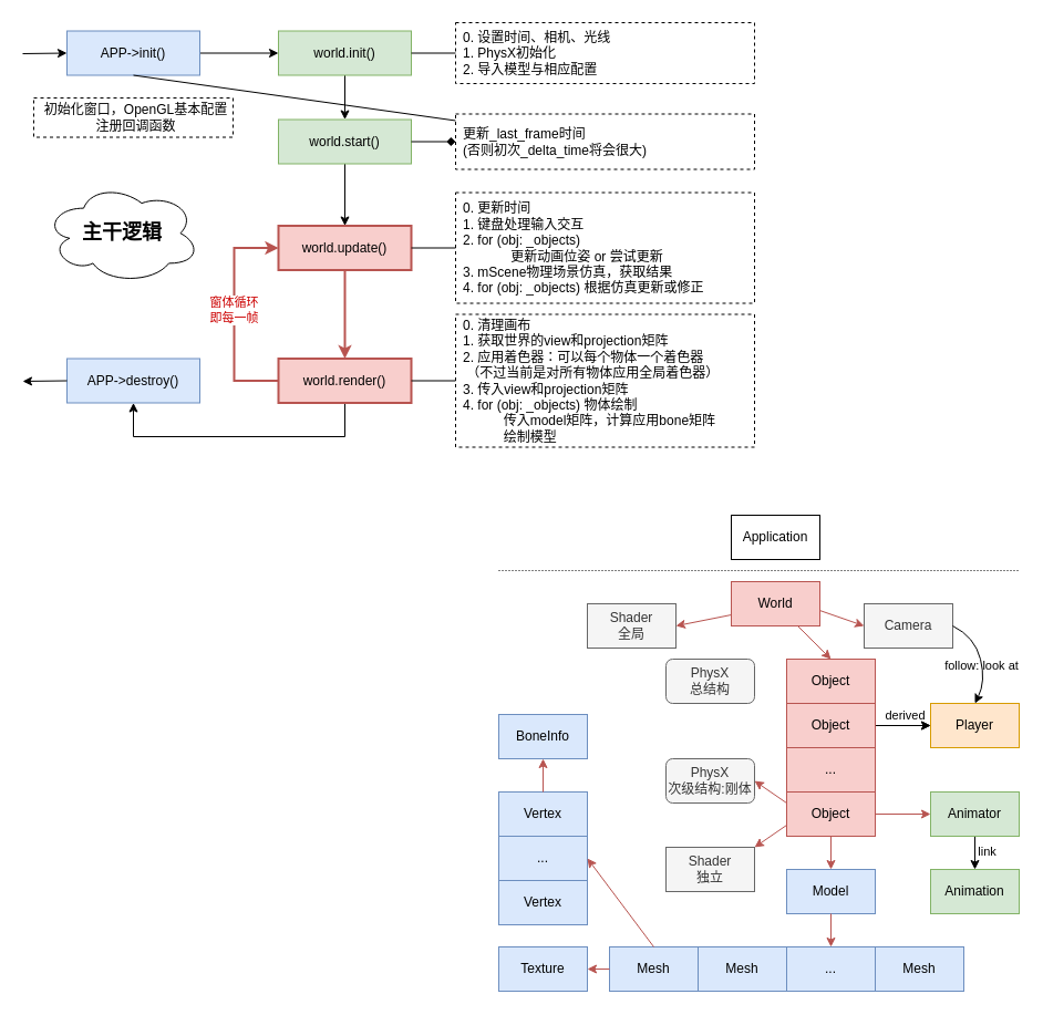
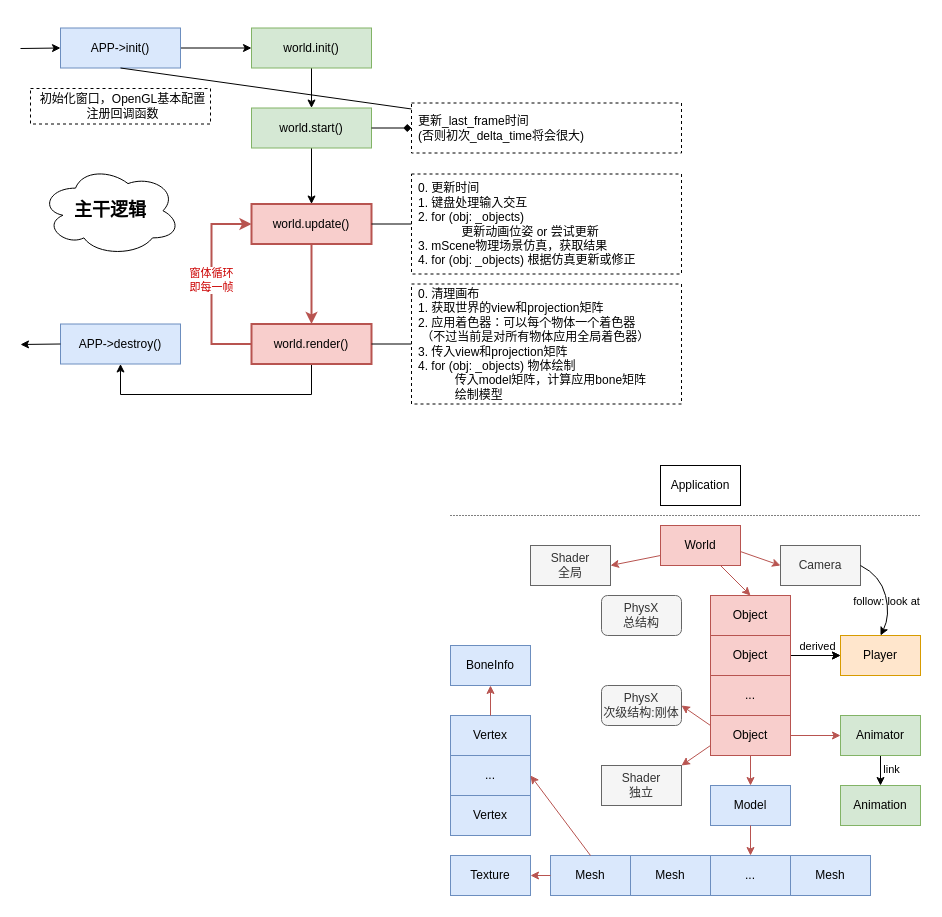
  <mxCell id="0" />
  <mxCell id="1" parent="0" />
  <mxCell id="2" style="edgeStyle=orthogonalEdgeStyle;rounded=0;orthogonalLoop=1;jettySize=auto;html=1;exitX=0.5;exitY=1;exitDx=0;exitDy=0;entryX=0.5;entryY=0;entryDx=0;entryDy=0;" edge="1" parent="1" source="3" target="5"><mxGeometry relative="1" as="geometry" /></mxCell>
  <mxCell id="3" value="world.init()" style="rounded=0;whiteSpace=wrap;html=1;fillColor=#d5e8d4;strokeColor=#82b366;" vertex="1" parent="1"><mxGeometry x="251" y="27.5" width="120" height="40" as="geometry" /></mxCell>
  <mxCell id="4" style="edgeStyle=orthogonalEdgeStyle;rounded=0;orthogonalLoop=1;jettySize=auto;html=1;exitX=0.5;exitY=1;exitDx=0;exitDy=0;entryX=0.5;entryY=0;entryDx=0;entryDy=0;" edge="1" parent="1" source="5" target="7"><mxGeometry relative="1" as="geometry" /></mxCell>
  <mxCell id="5" value="world.start()" style="rounded=0;whiteSpace=wrap;html=1;fillColor=#d5e8d4;strokeColor=#82b366;" vertex="1" parent="1"><mxGeometry x="251" y="107.5" width="120" height="40" as="geometry" /></mxCell>
  <mxCell id="6" style="edgeStyle=orthogonalEdgeStyle;rounded=0;orthogonalLoop=1;jettySize=auto;html=1;exitX=0.5;exitY=1;exitDx=0;exitDy=0;entryX=0.5;entryY=0;entryDx=0;entryDy=0;strokeWidth=2;fillColor=#f8cecc;strokeColor=#b85450;" edge="1" parent="1" source="7" target="16"><mxGeometry relative="1" as="geometry" /></mxCell>
  <mxCell id="7" value="world.update()" style="rounded=0;whiteSpace=wrap;html=1;strokeWidth=2;fillColor=#f8cecc;strokeColor=#b85450;" vertex="1" parent="1"><mxGeometry x="251" y="203.5" width="120" height="40" as="geometry" /></mxCell>
  <mxCell id="8" style="edgeStyle=orthogonalEdgeStyle;rounded=0;orthogonalLoop=1;jettySize=auto;html=1;exitX=1;exitY=0.5;exitDx=0;exitDy=0;entryX=0;entryY=0.5;entryDx=0;entryDy=0;" edge="1" parent="1" source="9" target="3"><mxGeometry relative="1" as="geometry" /></mxCell>
  <mxCell id="9" value="APP-&amp;gt;init()" style="rounded=0;whiteSpace=wrap;html=1;fillColor=#dae8fc;strokeColor=#6c8ebf;" vertex="1" parent="1"><mxGeometry x="60" y="27.5" width="120" height="40" as="geometry" /></mxCell>
  <mxCell id="10" value="APP-&amp;gt;destroy()" style="rounded=0;whiteSpace=wrap;html=1;fillColor=#dae8fc;strokeColor=#6c8ebf;" vertex="1" parent="1"><mxGeometry x="60" y="323.5" width="120" height="40" as="geometry" /></mxCell>
- <mxCell id="11" value="&lt;div&gt;0. 设置时间、相机、光线&lt;/div&gt;1. PhysX初始化&lt;div&gt;2. 导入模型与相应配置&lt;/div&gt;" style="rounded=0;whiteSpace=wrap;html=1;dashed=1;align=left;spacingLeft=5;" vertex="1" parent="1"><mxGeometry x="411" y="20" width="270" height="55" as="geometry" /></mxCell>
  <mxCell id="12" value="更新_last_frame时间&lt;br&gt;(否则初次_delta_time将会很大)" style="rounded=0;whiteSpace=wrap;html=1;dashed=1;align=left;spacingLeft=5;" vertex="1" parent="1"><mxGeometry x="411" y="102.5" width="270" height="50" as="geometry" /></mxCell>
  <mxCell id="13" style="edgeStyle=orthogonalEdgeStyle;rounded=0;orthogonalLoop=1;jettySize=auto;html=1;exitX=0;exitY=0.5;exitDx=0;exitDy=0;entryX=0;entryY=0.5;entryDx=0;entryDy=0;strokeWidth=2;fillColor=#f8cecc;strokeColor=#b85450;" edge="1" parent="1" source="16" target="7"><mxGeometry relative="1" as="geometry"><Array as="points"><mxPoint x="211" y="343.5" /><mxPoint x="211" y="223.5" /></Array></mxGeometry></mxCell>
  <mxCell id="14" value="窗体循环&lt;div&gt;即每一帧&lt;/div&gt;" style="edgeLabel;html=1;align=center;verticalAlign=middle;resizable=0;points=[];fontColor=#CC0000;" vertex="1" connectable="0" parent="13"><mxGeometry x="0.045" y="1" relative="1" as="geometry"><mxPoint y="1" as="offset" /></mxGeometry></mxCell>
  <mxCell id="15" style="edgeStyle=orthogonalEdgeStyle;rounded=0;orthogonalLoop=1;jettySize=auto;html=1;exitX=0.5;exitY=1;exitDx=0;exitDy=0;entryX=0.5;entryY=1;entryDx=0;entryDy=0;" edge="1" parent="1" source="16" target="10"><mxGeometry relative="1" as="geometry"><Array as="points"><mxPoint x="311" y="394" /><mxPoint x="120" y="394" /></Array></mxGeometry></mxCell>
  <mxCell id="16" value="world.render()" style="rounded=0;whiteSpace=wrap;html=1;strokeWidth=2;fillColor=#f8cecc;strokeColor=#b85450;" vertex="1" parent="1"><mxGeometry x="251" y="323.5" width="120" height="40" as="geometry" /></mxCell>
  <mxCell id="17" value="&lt;div&gt;0. 更新时间&lt;/div&gt;1. 键盘处理输入交互&lt;div&gt;2. for (obj: _objects)&amp;nbsp;&lt;/div&gt;&lt;div&gt;&amp;nbsp; &amp;nbsp; &amp;nbsp; &amp;nbsp; &amp;nbsp; &amp;nbsp; &amp;nbsp;更新动画位姿 or 尝试更新&lt;/div&gt;&lt;div&gt;3. mScene物理场景仿真，获取结果&lt;/div&gt;&lt;div&gt;4.&amp;nbsp;&lt;span style=&quot;background-color: transparent; color: light-dark(rgb(0, 0, 0), rgb(255, 255, 255));&quot;&gt;for (obj: _objects)&amp;nbsp;&lt;/span&gt;&lt;span style=&quot;background-color: transparent; color: light-dark(rgb(0, 0, 0), rgb(255, 255, 255));&quot;&gt;根据仿真更新或修正&lt;/span&gt;&lt;/div&gt;" style="rounded=0;whiteSpace=wrap;html=1;dashed=1;align=left;spacingLeft=5;" vertex="1" parent="1"><mxGeometry x="411" y="173.5" width="270" height="100" as="geometry" /></mxCell>
  <mxCell id="18" value="&lt;div&gt;0. 清理画布&lt;/div&gt;1. 获取世界的view和projection矩阵&lt;div&gt;2. 应用着色器：可以每个物体一个着色器&lt;/div&gt;&lt;div&gt;&amp;nbsp;（不过当前是对所有物体应用全局着色器）&lt;/div&gt;&lt;div&gt;3.&amp;nbsp;&lt;span style=&quot;background-color: transparent; color: light-dark(rgb(0, 0, 0), rgb(255, 255, 255));&quot;&gt;传入view和projection矩阵&lt;/span&gt;&lt;/div&gt;&lt;div&gt;&lt;span style=&quot;background-color: transparent; color: light-dark(rgb(0, 0, 0), rgb(255, 255, 255));&quot;&gt;4. for (obj: _objects) 物体绘制&lt;/span&gt;&lt;/div&gt;&lt;div&gt;&lt;span style=&quot;background-color: transparent; color: light-dark(rgb(0, 0, 0), rgb(255, 255, 255));&quot;&gt;&amp;nbsp; &amp;nbsp; &amp;nbsp; &amp;nbsp; &amp;nbsp; &amp;nbsp;传入model矩阵，计算应用bone矩阵&lt;/span&gt;&lt;/div&gt;&lt;div&gt;&lt;span style=&quot;background-color: transparent; color: light-dark(rgb(0, 0, 0), rgb(255, 255, 255));&quot;&gt;&amp;nbsp; &amp;nbsp; &amp;nbsp; &amp;nbsp; &amp;nbsp; &amp;nbsp;绘制模型&lt;/span&gt;&lt;/div&gt;" style="rounded=0;whiteSpace=wrap;html=1;dashed=1;align=left;spacingLeft=5;" vertex="1" parent="1"><mxGeometry x="411" y="283.5" width="270" height="120" as="geometry" /></mxCell>
  <mxCell id="19" value="" style="endArrow=none;html=1;rounded=0;entryX=0;entryY=0.5;entryDx=0;entryDy=0;exitX=1;exitY=0.5;exitDx=0;exitDy=0;" edge="1" parent="1" source="7" target="17"><mxGeometry width="50" height="50" relative="1" as="geometry"><mxPoint x="161" y="303.5" as="sourcePoint" /><mxPoint x="211" y="253.5" as="targetPoint" /></mxGeometry></mxCell>
  <mxCell id="20" value="" style="endArrow=none;html=1;rounded=0;entryX=0;entryY=0.5;entryDx=0;entryDy=0;exitX=1;exitY=0.5;exitDx=0;exitDy=0;" edge="1" parent="1" source="16" target="18"><mxGeometry width="50" height="50" relative="1" as="geometry"><mxPoint x="381" y="233.5" as="sourcePoint" /><mxPoint x="421" y="233.5" as="targetPoint" /></mxGeometry></mxCell>
  <mxCell id="21" value="" style="endArrow=diamond;html=1;rounded=0;entryX=0;entryY=0.5;entryDx=0;entryDy=0;exitX=1;exitY=0.5;exitDx=0;exitDy=0;" edge="1" parent="1" source="5" target="12"><mxGeometry width="50" height="50" relative="1" as="geometry"><mxPoint x="381" y="257.5" as="sourcePoint" /><mxPoint x="421" y="257.5" as="targetPoint" /></mxGeometry></mxCell>
- <mxCell id="22" value="" style="endArrow=none;html=1;rounded=0;entryX=0;entryY=0.5;entryDx=0;entryDy=0;exitX=1;exitY=0.5;exitDx=0;exitDy=0;" edge="1" parent="1" source="3" target="11"><mxGeometry width="50" height="50" relative="1" as="geometry"><mxPoint x="381" y="137.5" as="sourcePoint" /><mxPoint x="421" y="137.5" as="targetPoint" /></mxGeometry></mxCell>
  <mxCell id="23" value="" style="endArrow=classic;html=1;rounded=0;entryX=0;entryY=0.5;entryDx=0;entryDy=0;" edge="1" parent="1" target="9"><mxGeometry width="50" height="50" relative="1" as="geometry"><mxPoint x="20" y="48" as="sourcePoint" /><mxPoint x="-10" y="48" as="targetPoint" /></mxGeometry></mxCell>
  <mxCell id="24" value="" style="endArrow=classic;html=1;rounded=0;exitX=0;exitY=0.5;exitDx=0;exitDy=0;" edge="1" parent="1" source="10"><mxGeometry width="50" height="50" relative="1" as="geometry"><mxPoint x="-80" y="404" as="sourcePoint" /><mxPoint x="20" y="344" as="targetPoint" /></mxGeometry></mxCell>
  <mxCell id="25" value="&lt;div&gt;初始化窗口，OpenGL基本配置&lt;/div&gt;&lt;div&gt;注册回调函数&lt;/div&gt;" style="rounded=0;whiteSpace=wrap;html=1;dashed=1;align=center;spacingLeft=5;" vertex="1" parent="1"><mxGeometry x="30" y="88" width="180" height="35.5" as="geometry" /></mxCell>
  <mxCell id="26" value="" style="endArrow=none;html=1;rounded=0;exitX=0.5;exitY=1;exitDx=0;exitDy=0;" edge="1" parent="1" source="9" target="12"><mxGeometry width="50" height="50" relative="1" as="geometry"><mxPoint x="381" y="58" as="sourcePoint" /><mxPoint x="421" y="58" as="targetPoint" /></mxGeometry></mxCell>
  <mxCell id="27" value="&lt;font style=&quot;font-size: 18px;&quot;&gt;&lt;b&gt;主干逻辑&lt;/b&gt;&lt;/font&gt;" style="ellipse;shape=cloud;whiteSpace=wrap;html=1;" vertex="1" parent="1"><mxGeometry x="40" y="165" width="140" height="90.5" as="geometry" /></mxCell>
  <mxCell id="28" value="World" style="rounded=0;whiteSpace=wrap;html=1;fillColor=#f8cecc;strokeColor=#b85450;" vertex="1" parent="1"><mxGeometry x="660" y="525" width="80" height="40" as="geometry" /></mxCell>
  <mxCell id="29" value="Object" style="rounded=0;whiteSpace=wrap;html=1;fillColor=#f8cecc;strokeColor=#b85450;" vertex="1" parent="1"><mxGeometry x="710" y="595" width="80" height="40" as="geometry" /></mxCell>
  <mxCell id="30" value="Player" style="rounded=0;whiteSpace=wrap;html=1;fillColor=#ffe6cc;strokeColor=#d79b00;" vertex="1" parent="1"><mxGeometry x="840" y="635" width="80" height="40" as="geometry" /></mxCell>
  <mxCell id="31" style="edgeStyle=orthogonalEdgeStyle;rounded=0;orthogonalLoop=1;jettySize=auto;html=1;exitX=0.5;exitY=1;exitDx=0;exitDy=0;entryX=0.5;entryY=0;entryDx=0;entryDy=0;" edge="1" parent="1" source="33" target="34"><mxGeometry relative="1" as="geometry" /></mxCell>
  <mxCell id="32" value="link" style="edgeLabel;html=1;align=center;verticalAlign=middle;resizable=0;points=[];" vertex="1" connectable="0" parent="31"><mxGeometry x="-0.119" y="2" relative="1" as="geometry"><mxPoint x="8" as="offset" /></mxGeometry></mxCell>
  <mxCell id="33" value="Animator" style="rounded=0;whiteSpace=wrap;html=1;fillColor=#d5e8d4;strokeColor=#82b366;" vertex="1" parent="1"><mxGeometry x="840" y="715" width="80" height="40" as="geometry" /></mxCell>
  <mxCell id="34" value="Animation" style="rounded=0;whiteSpace=wrap;html=1;fillColor=#d5e8d4;strokeColor=#82b366;" vertex="1" parent="1"><mxGeometry x="840" y="785" width="80" height="40" as="geometry" /></mxCell>
  <mxCell id="35" value="Model" style="rounded=0;whiteSpace=wrap;html=1;fillColor=#dae8fc;strokeColor=#6c8ebf;" vertex="1" parent="1"><mxGeometry x="710" y="785" width="80" height="40" as="geometry" /></mxCell>
  <mxCell id="36" value="BoneInfo" style="rounded=0;whiteSpace=wrap;html=1;fillColor=#dae8fc;strokeColor=#6c8ebf;" vertex="1" parent="1"><mxGeometry x="450" y="645" width="80" height="40" as="geometry" /></mxCell>
  <mxCell id="37" value="Shader&lt;div&gt;独立&lt;/div&gt;" style="rounded=0;whiteSpace=wrap;html=1;fillColor=#f5f5f5;fontColor=#333333;strokeColor=#666666;" vertex="1" parent="1"><mxGeometry x="601" y="765" width="80" height="40" as="geometry" /></mxCell>
  <mxCell id="38" value="Application" style="rounded=0;whiteSpace=wrap;html=1;" vertex="1" parent="1"><mxGeometry x="660" y="465" width="80" height="40" as="geometry" /></mxCell>
  <mxCell id="39" value="Camera" style="rounded=0;whiteSpace=wrap;html=1;fillColor=#f5f5f5;fontColor=#333333;strokeColor=#666666;" vertex="1" parent="1"><mxGeometry x="780" y="545" width="80" height="40" as="geometry" /></mxCell>
  <mxCell id="40" style="edgeStyle=orthogonalEdgeStyle;rounded=0;orthogonalLoop=1;jettySize=auto;html=1;exitX=1;exitY=0.5;exitDx=0;exitDy=0;entryX=0;entryY=0.5;entryDx=0;entryDy=0;" edge="1" parent="1" source="43" target="30"><mxGeometry relative="1" as="geometry" /></mxCell>
  <mxCell id="41" value="" style="edgeStyle=orthogonalEdgeStyle;rounded=0;orthogonalLoop=1;jettySize=auto;html=1;" edge="1" parent="1" source="43" target="30"><mxGeometry relative="1" as="geometry" /></mxCell>
  <mxCell id="42" value="derived" style="edgeLabel;html=1;align=center;verticalAlign=middle;resizable=0;points=[];fontColor=default;labelBackgroundColor=none;" vertex="1" connectable="0" parent="41"><mxGeometry x="0.333" y="-1" relative="1" as="geometry"><mxPoint x="-7" y="-11" as="offset" /></mxGeometry></mxCell>
  <mxCell id="43" value="Object" style="rounded=0;whiteSpace=wrap;html=1;fillColor=#f8cecc;strokeColor=#b85450;" vertex="1" parent="1"><mxGeometry x="710" y="635" width="80" height="40" as="geometry" /></mxCell>
  <mxCell id="44" style="edgeStyle=orthogonalEdgeStyle;rounded=0;orthogonalLoop=1;jettySize=auto;html=1;exitX=1;exitY=0.5;exitDx=0;exitDy=0;entryX=0;entryY=0.5;entryDx=0;entryDy=0;fillColor=#f8cecc;strokeColor=#b85450;" edge="1" parent="1" source="46" target="33"><mxGeometry relative="1" as="geometry" /></mxCell>
  <mxCell id="45" style="edgeStyle=orthogonalEdgeStyle;rounded=0;orthogonalLoop=1;jettySize=auto;html=1;exitX=0.5;exitY=1;exitDx=0;exitDy=0;entryX=0.5;entryY=0;entryDx=0;entryDy=0;fillColor=#f8cecc;strokeColor=#b85450;" edge="1" parent="1" source="46" target="35"><mxGeometry relative="1" as="geometry" /></mxCell>
  <mxCell id="46" value="Object" style="rounded=0;whiteSpace=wrap;html=1;fillColor=#f8cecc;strokeColor=#b85450;" vertex="1" parent="1"><mxGeometry x="710" y="715" width="80" height="40" as="geometry" /></mxCell>
  <mxCell id="47" value="..." style="rounded=0;whiteSpace=wrap;html=1;strokeColor=#b85450;fillColor=#f8cecc;" vertex="1" parent="1"><mxGeometry x="710" y="675" width="80" height="40" as="geometry" /></mxCell>
  <mxCell id="48" value="Shader&lt;div&gt;全局&lt;/div&gt;" style="rounded=0;whiteSpace=wrap;html=1;fillColor=#f5f5f5;fontColor=#333333;strokeColor=#666666;" vertex="1" parent="1"><mxGeometry x="530" y="545" width="80" height="40" as="geometry" /></mxCell>
  <mxCell id="49" value="PhysX&lt;div&gt;总结构&lt;/div&gt;" style="rounded=1;whiteSpace=wrap;html=1;fillColor=#f5f5f5;fontColor=#333333;strokeColor=#666666;" vertex="1" parent="1"><mxGeometry x="601" y="595" width="80" height="40" as="geometry" /></mxCell>
  <mxCell id="50" value="PhysX&lt;div&gt;次级结构:刚体&lt;/div&gt;" style="rounded=1;whiteSpace=wrap;html=1;fillColor=#f5f5f5;fontColor=#333333;strokeColor=#666666;" vertex="1" parent="1"><mxGeometry x="601" y="685" width="80" height="40" as="geometry" /></mxCell>
  <mxCell id="51" value="Mesh" style="rounded=0;whiteSpace=wrap;html=1;fillColor=#dae8fc;strokeColor=#6c8ebf;" vertex="1" parent="1"><mxGeometry x="630" y="855" width="80" height="40" as="geometry" /></mxCell>
  <mxCell id="52" value="..." style="rounded=0;whiteSpace=wrap;html=1;fillColor=#dae8fc;strokeColor=#6c8ebf;" vertex="1" parent="1"><mxGeometry x="710" y="855" width="80" height="40" as="geometry" /></mxCell>
  <mxCell id="53" value="Mesh" style="rounded=0;whiteSpace=wrap;html=1;fillColor=#dae8fc;strokeColor=#6c8ebf;" vertex="1" parent="1"><mxGeometry x="790" y="855" width="80" height="40" as="geometry" /></mxCell>
  <mxCell id="54" value="Texture" style="rounded=0;whiteSpace=wrap;html=1;fillColor=#dae8fc;strokeColor=#6c8ebf;" vertex="1" parent="1"><mxGeometry x="450" y="855" width="80" height="40" as="geometry" /></mxCell>
  <mxCell id="55" value="Vertex" style="rounded=0;whiteSpace=wrap;html=1;fillColor=#dae8fc;strokeColor=#6c8ebf;" vertex="1" parent="1"><mxGeometry x="450" y="715" width="80" height="40" as="geometry" /></mxCell>
  <mxCell id="56" value="" style="endArrow=classic;html=1;rounded=0;exitX=0.75;exitY=1;exitDx=0;exitDy=0;entryX=0.5;entryY=0;entryDx=0;entryDy=0;fillColor=#f8cecc;strokeColor=#b85450;" edge="1" parent="1" source="28" target="29"><mxGeometry width="50" height="50" relative="1" as="geometry"><mxPoint x="690" y="575" as="sourcePoint" /><mxPoint x="630" y="615" as="targetPoint" /></mxGeometry></mxCell>
  <mxCell id="57" value="" style="curved=1;endArrow=classic;html=1;rounded=0;exitX=1;exitY=0.5;exitDx=0;exitDy=0;entryX=0.5;entryY=0;entryDx=0;entryDy=0;" edge="1" parent="1" source="39" target="30"><mxGeometry width="50" height="50" relative="1" as="geometry"><mxPoint x="1010" y="565" as="sourcePoint" /><mxPoint x="1060" y="515" as="targetPoint" /><Array as="points"><mxPoint x="880" y="575" /><mxPoint x="890" y="615" /></Array></mxGeometry></mxCell>
  <mxCell id="58" value="follow: look at" style="edgeLabel;html=1;align=center;verticalAlign=middle;resizable=0;points=[];labelBackgroundColor=none;" vertex="1" connectable="0" parent="57"><mxGeometry x="0.113" y="-1" relative="1" as="geometry"><mxPoint as="offset" /></mxGeometry></mxCell>
  <mxCell id="59" value="..." style="rounded=0;whiteSpace=wrap;html=1;fillColor=#dae8fc;strokeColor=#6c8ebf;" vertex="1" parent="1"><mxGeometry x="450" y="755" width="80" height="40" as="geometry" /></mxCell>
  <mxCell id="60" value="Vertex" style="rounded=0;whiteSpace=wrap;html=1;fillColor=#dae8fc;strokeColor=#6c8ebf;" vertex="1" parent="1"><mxGeometry x="450" y="795" width="80" height="40" as="geometry" /></mxCell>
  <mxCell id="61" value="" style="endArrow=classic;html=1;rounded=0;exitX=0;exitY=0.25;exitDx=0;exitDy=0;entryX=1;entryY=0.5;entryDx=0;entryDy=0;fillColor=#f8cecc;strokeColor=#b85450;exitPerimeter=0;" edge="1" parent="1" source="46" target="50"><mxGeometry width="50" height="50" relative="1" as="geometry"><mxPoint x="730" y="815" as="sourcePoint" /><mxPoint x="691" y="815" as="targetPoint" /></mxGeometry></mxCell>
  <mxCell id="62" value="" style="endArrow=classic;html=1;rounded=0;exitX=0;exitY=0.75;exitDx=0;exitDy=0;entryX=1;entryY=0;entryDx=0;entryDy=0;fillColor=#f8cecc;strokeColor=#b85450;" edge="1" parent="1" source="46" target="37"><mxGeometry width="50" height="50" relative="1" as="geometry"><mxPoint x="730" y="745" as="sourcePoint" /><mxPoint x="691" y="745" as="targetPoint" /></mxGeometry></mxCell>
  <mxCell id="63" value="" style="endArrow=classic;html=1;rounded=0;exitX=0.5;exitY=1;exitDx=0;exitDy=0;entryX=0.5;entryY=0;entryDx=0;entryDy=0;fillColor=#f8cecc;strokeColor=#b85450;" edge="1" parent="1" source="35" target="52"><mxGeometry width="50" height="50" relative="1" as="geometry"><mxPoint x="730" y="765" as="sourcePoint" /><mxPoint x="691" y="795" as="targetPoint" /></mxGeometry></mxCell>
  <mxCell id="64" value="Mesh" style="rounded=0;whiteSpace=wrap;html=1;fillColor=#dae8fc;strokeColor=#6c8ebf;" vertex="1" parent="1"><mxGeometry x="550" y="855" width="80" height="40" as="geometry" /></mxCell>
  <mxCell id="65" value="" style="endArrow=classic;html=1;rounded=0;exitX=0;exitY=0.5;exitDx=0;exitDy=0;entryX=1;entryY=0.5;entryDx=0;entryDy=0;fillColor=#f8cecc;strokeColor=#b85450;" edge="1" parent="1" source="64" target="54"><mxGeometry width="50" height="50" relative="1" as="geometry"><mxPoint x="730" y="765" as="sourcePoint" /><mxPoint x="691" y="795" as="targetPoint" /></mxGeometry></mxCell>
  <mxCell id="66" value="" style="endArrow=classic;html=1;rounded=0;exitX=0.5;exitY=0;exitDx=0;exitDy=0;entryX=1;entryY=0.5;entryDx=0;entryDy=0;fillColor=#f8cecc;strokeColor=#b85450;" edge="1" parent="1" source="64" target="59"><mxGeometry width="50" height="50" relative="1" as="geometry"><mxPoint x="570" y="885" as="sourcePoint" /><mxPoint x="520" y="885" as="targetPoint" /></mxGeometry></mxCell>
  <mxCell id="67" value="" style="endArrow=classic;html=1;rounded=0;exitX=0.5;exitY=0;exitDx=0;exitDy=0;entryX=0.5;entryY=1;entryDx=0;entryDy=0;fillColor=#f8cecc;strokeColor=#b85450;" edge="1" parent="1" source="55" target="36"><mxGeometry width="50" height="50" relative="1" as="geometry"><mxPoint x="590" y="865" as="sourcePoint" /><mxPoint x="540" y="785" as="targetPoint" /></mxGeometry></mxCell>
  <mxCell id="68" value="" style="endArrow=classic;html=1;rounded=0;exitX=0;exitY=0.75;exitDx=0;exitDy=0;entryX=1;entryY=0.5;entryDx=0;entryDy=0;fillColor=#f8cecc;strokeColor=#b85450;" edge="1" parent="1" source="28" target="48"><mxGeometry width="50" height="50" relative="1" as="geometry"><mxPoint x="690" y="575" as="sourcePoint" /><mxPoint x="670" y="605" as="targetPoint" /></mxGeometry></mxCell>
  <mxCell id="69" value="" style="endArrow=classic;html=1;rounded=0;exitX=0.996;exitY=0.649;exitDx=0;exitDy=0;entryX=0;entryY=0.5;entryDx=0;entryDy=0;fillColor=#f8cecc;strokeColor=#b85450;exitPerimeter=0;" edge="1" parent="1" source="28" target="39"><mxGeometry width="50" height="50" relative="1" as="geometry"><mxPoint x="670" y="565" as="sourcePoint" /><mxPoint x="620" y="575" as="targetPoint" /></mxGeometry></mxCell>
  <mxCell id="70" value="" style="endArrow=none;html=1;rounded=0;dashed=1;dashPattern=1 2;" edge="1" parent="1"><mxGeometry width="50" height="50" relative="1" as="geometry"><mxPoint x="450" y="515" as="sourcePoint" /><mxPoint x="920" y="515" as="targetPoint" /></mxGeometry></mxCell>
